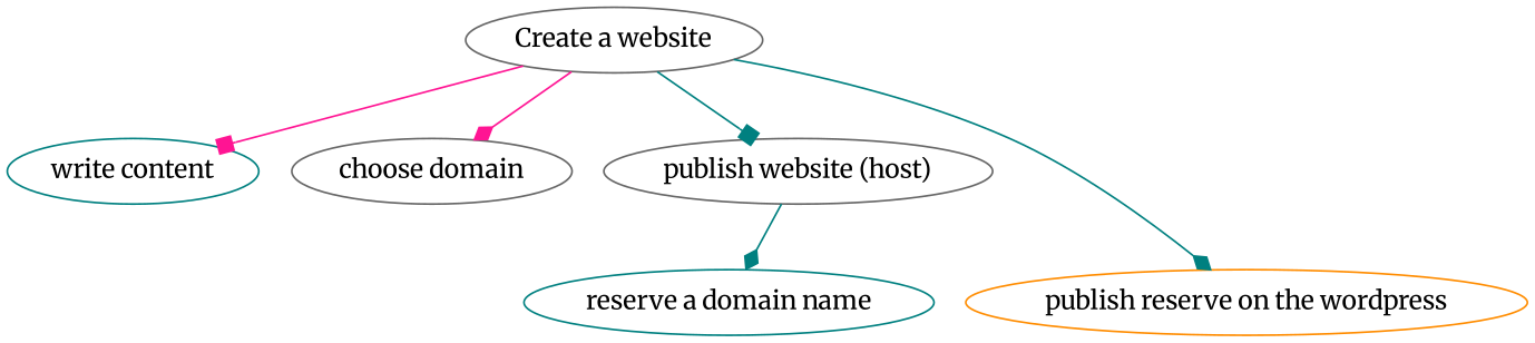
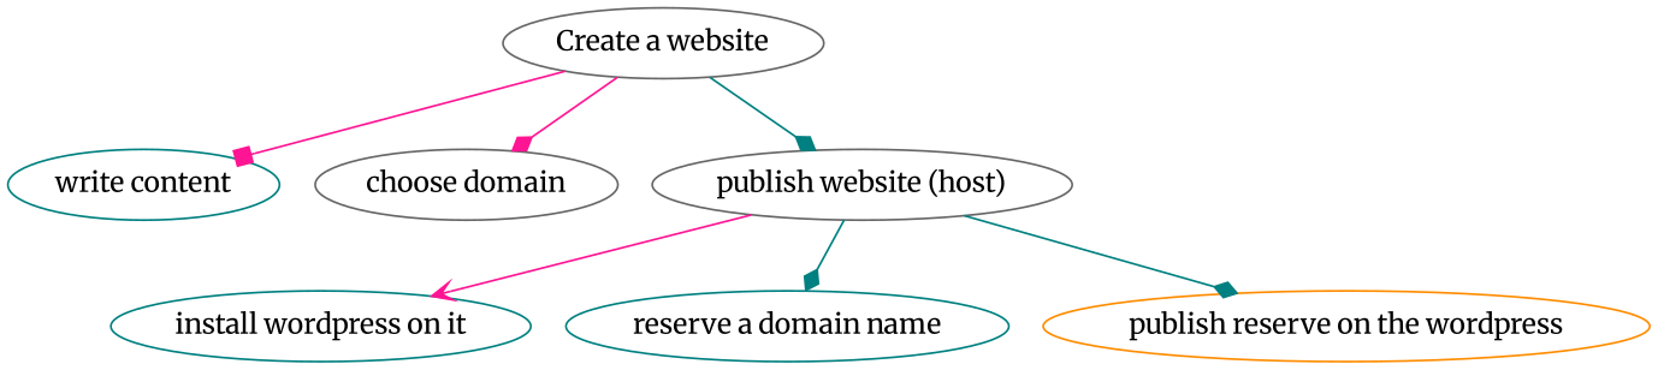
  digraph {
    fontname=Merriweather
    node [color=teal fontname=Merriweather]
    edge [arrowhead=diamond color=deeppink fontname=Merriweather]
    "write content"
    "Create a website" [color=gray40]
    n3 [color=gray40 label="choose domain"]
    "publish website (host)" [color=gray40]
+   "install wordpress on it"
    "reserve a domain name"
    n7 [color=darkorange label="publish reserve on the wordpress"]
    "Create a website" -> "write content" [arrowhead=box]
    "Create a website" -> n3
-   "Create a website" -> "publish website (host)" [arrowhead=box color=teal]
+   "Create a website" -> "publish website (host)" [color=teal]
+   "publish website (host)" -> "install wordpress on it" [arrowhead=vee]
    "publish website (host)" -> "reserve a domain name" [color=teal]
-   "Create a website" -> n7 [color=teal]
+   "publish website (host)" -> n7 [color=teal]
  }
